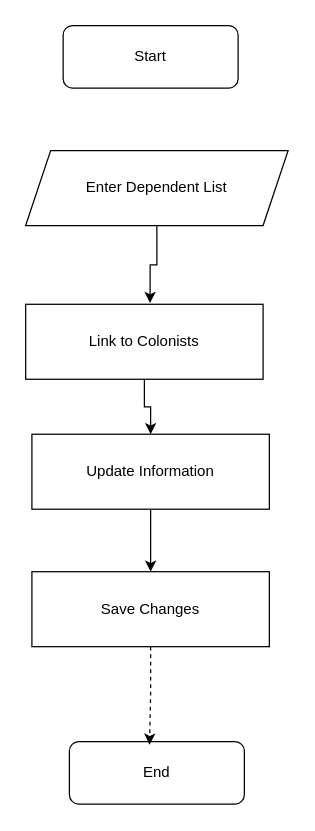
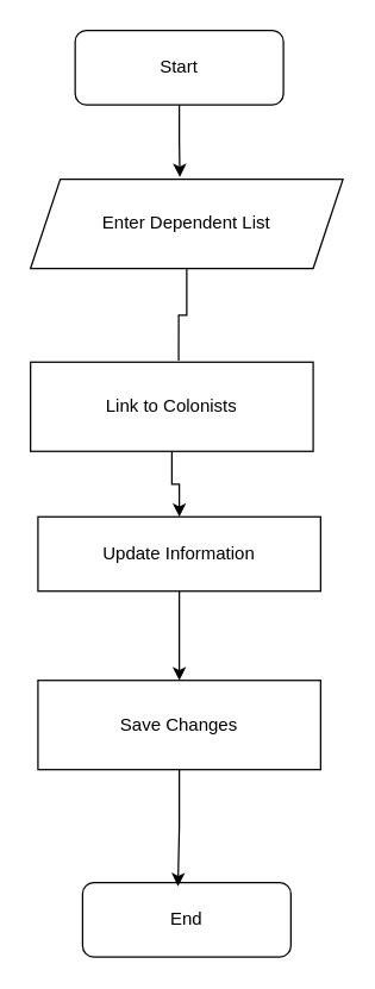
  <mxCell id="0" />
  <mxCell id="1" parent="0" />
  <mxCell id="2" value="Start" style="rounded=1;whiteSpace=wrap;html=1;fillColor=none;" vertex="1" parent="1"><mxGeometry x="50" y="20" width="140" height="50" as="geometry" /></mxCell>
  <mxCell id="3" value="End" style="rounded=1;whiteSpace=wrap;html=1;fillColor=none;" vertex="1" parent="1"><mxGeometry x="55" y="593" width="140" height="50" as="geometry" /></mxCell>
  <mxCell id="4" value="Save Changes" style="rounded=0;whiteSpace=wrap;html=1;fillColor=none;" vertex="1" parent="1"><mxGeometry x="25" y="457" width="190" height="60" as="geometry" /></mxCell>
  <mxCell id="5" style="edgeStyle=orthogonalEdgeStyle;rounded=0;orthogonalLoop=1;jettySize=auto;html=1;entryX=0.5;entryY=0;entryDx=0;entryDy=0;" edge="1" parent="1" source="6" target="4"><mxGeometry relative="1" as="geometry" /></mxCell>
- <mxCell id="6" value="Update Information" style="rounded=0;whiteSpace=wrap;html=1;fillColor=none;" vertex="1" parent="1"><mxGeometry x="25" y="347" width="190" height="60" as="geometry" /></mxCell>
+ <mxCell id="6" value="Update Information" style="rounded=0;whiteSpace=wrap;html=1;fillColor=none;" vertex="1" parent="1"><mxGeometry x="25" y="347" width="190" height="50" as="geometry" /></mxCell>
  <mxCell id="7" style="edgeStyle=orthogonalEdgeStyle;rounded=0;orthogonalLoop=1;jettySize=auto;html=1;entryX=0.5;entryY=0;entryDx=0;entryDy=0;" edge="1" parent="1" source="8" target="6"><mxGeometry relative="1" as="geometry" /></mxCell>
  <mxCell id="8" value="Link to Colonists" style="rounded=0;whiteSpace=wrap;html=1;fillColor=none;" vertex="1" parent="1"><mxGeometry x="20" y="243" width="190" height="60" as="geometry" /></mxCell>
  <mxCell id="9" value="Enter Dependent List" style="shape=parallelogram;perimeter=parallelogramPerimeter;whiteSpace=wrap;html=1;fixedSize=1;fillColor=none;" vertex="1" parent="1"><mxGeometry x="20" y="120" width="210" height="60" as="geometry" /></mxCell>
- <mxCell id="11" style="edgeStyle=orthogonalEdgeStyle;rounded=0;orthogonalLoop=1;jettySize=auto;html=1;entryX=0.524;entryY=-0.016;entryDx=0;entryDy=0;entryPerimeter=0;" edge="1" parent="1" source="9" target="8"><mxGeometry relative="1" as="geometry" /></mxCell>
- <mxCell id="12" style="edgeStyle=orthogonalEdgeStyle;rounded=0;orthogonalLoop=1;jettySize=auto;html=1;entryX=0.458;entryY=0.05;entryDx=0;entryDy=0;entryPerimeter=0;dashed=1;" edge="1" parent="1" source="4" target="3"><mxGeometry relative="1" as="geometry" /></mxCell>
+ <mxCell id="10" style="edgeStyle=orthogonalEdgeStyle;rounded=0;orthogonalLoop=1;jettySize=auto;html=1;entryX=0.478;entryY=-0.024;entryDx=0;entryDy=0;entryPerimeter=0;" edge="1" parent="1" source="2" target="9"><mxGeometry relative="1" as="geometry" /></mxCell>
+ <mxCell id="11" style="edgeStyle=orthogonalEdgeStyle;rounded=0;orthogonalLoop=1;jettySize=auto;html=1;entryX=0.524;entryY=-0.016;entryDx=0;entryDy=0;entryPerimeter=0;endArrow=none;" edge="1" parent="1" source="9" target="8"><mxGeometry relative="1" as="geometry" /></mxCell>
+ <mxCell id="12" style="edgeStyle=orthogonalEdgeStyle;rounded=0;orthogonalLoop=1;jettySize=auto;html=1;entryX=0.458;entryY=0.05;entryDx=0;entryDy=0;entryPerimeter=0;" edge="1" parent="1" source="4" target="3"><mxGeometry relative="1" as="geometry" /></mxCell>
